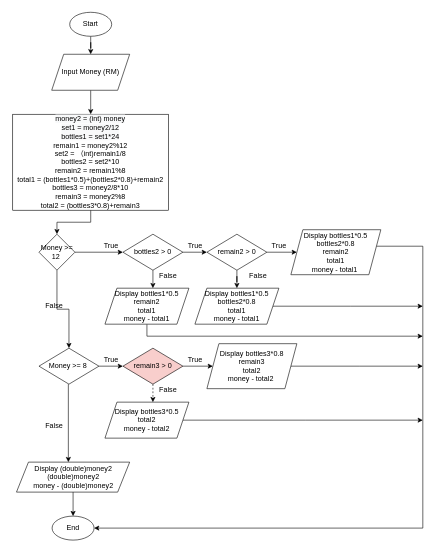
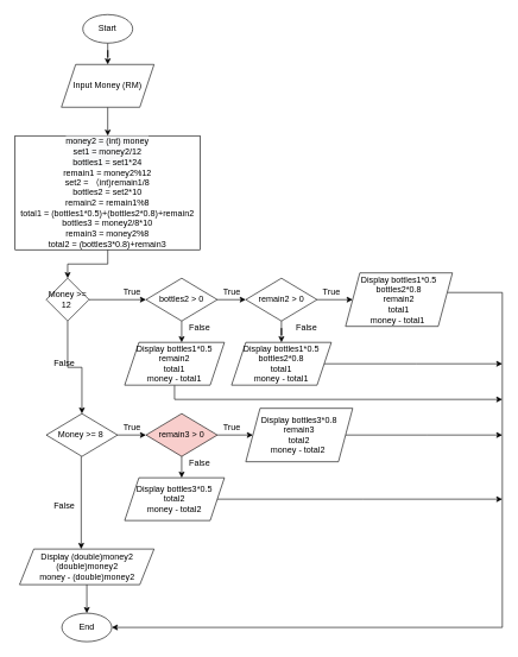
  <mxCell id="0" />
  <mxCell id="1" parent="0" />
  <mxCell id="2" style="edgeStyle=orthogonalEdgeStyle;rounded=0;orthogonalLoop=1;jettySize=auto;html=1;entryX=0.5;entryY=0;entryDx=0;entryDy=0;" edge="1" parent="1" source="3" target="5"><mxGeometry relative="1" as="geometry" /></mxCell>
  <mxCell id="3" value="Start" style="ellipse;whiteSpace=wrap;html=1;" vertex="1" parent="1"><mxGeometry x="115.25" y="20" width="70" height="40" as="geometry" /></mxCell>
  <mxCell id="4" style="edgeStyle=orthogonalEdgeStyle;rounded=0;orthogonalLoop=1;jettySize=auto;html=1;entryX=0.5;entryY=0;entryDx=0;entryDy=0;" edge="1" parent="1" source="5" target="7"><mxGeometry relative="1" as="geometry" /></mxCell>
  <mxCell id="5" value="Input Money (RM)" style="shape=parallelogram;perimeter=parallelogramPerimeter;whiteSpace=wrap;html=1;fixedSize=1;" vertex="1" parent="1"><mxGeometry x="85.25" y="90" width="130" height="60" as="geometry" /></mxCell>
  <mxCell id="6" style="edgeStyle=orthogonalEdgeStyle;rounded=0;orthogonalLoop=1;jettySize=auto;html=1;entryX=0.5;entryY=0;entryDx=0;entryDy=0;" edge="1" parent="1" source="7" target="10"><mxGeometry relative="1" as="geometry" /></mxCell>
  <mxCell id="7" value="&lt;span style=&quot;color: rgb(0 , 0 , 0) ; font-size: 12px ; font-style: normal ; font-weight: 400 ; letter-spacing: normal ; text-align: center ; text-indent: 0px ; text-transform: none ; word-spacing: 0px ; font-family: &amp;#34;helvetica&amp;#34; ; background-color: rgb(248 , 249 , 250) ; display: inline ; float: none&quot;&gt;money2 = (int) money&lt;/span&gt;&lt;br style=&quot;color: rgb(0 , 0 , 0) ; font-size: 12px ; font-style: normal ; font-weight: 400 ; letter-spacing: normal ; text-align: center ; text-indent: 0px ; text-transform: none ; word-spacing: 0px ; font-family: &amp;#34;helvetica&amp;#34; ; background-color: rgb(248 , 249 , 250)&quot;&gt;&lt;span style=&quot;color: rgb(0 , 0 , 0) ; font-size: 12px ; font-style: normal ; font-weight: 400 ; letter-spacing: normal ; text-align: center ; text-indent: 0px ; text-transform: none ; word-spacing: 0px ; font-family: &amp;#34;helvetica&amp;#34; ; background-color: rgb(248 , 249 , 250) ; display: inline ; float: none&quot;&gt;set1 = money2/12&lt;/span&gt;&lt;br style=&quot;color: rgb(0 , 0 , 0) ; font-size: 12px ; font-style: normal ; font-weight: 400 ; letter-spacing: normal ; text-align: center ; text-indent: 0px ; text-transform: none ; word-spacing: 0px ; font-family: &amp;#34;helvetica&amp;#34; ; background-color: rgb(248 , 249 , 250)&quot;&gt;&lt;span style=&quot;color: rgb(0 , 0 , 0) ; font-size: 12px ; font-style: normal ; font-weight: 400 ; letter-spacing: normal ; text-align: center ; text-indent: 0px ; text-transform: none ; word-spacing: 0px ; font-family: &amp;#34;helvetica&amp;#34; ; background-color: rgb(248 , 249 , 250) ; display: inline ; float: none&quot;&gt;bottles1 = set1*24&lt;br&gt;&lt;/span&gt;remain1 = money2%12&lt;br&gt;set2 = （int)remain1/8&lt;br&gt;bottles2 = set2*10&lt;br&gt;remain2 = remain1%8&lt;br&gt;total1 = (bottles1*0.5)+(bottles2*0.8)+remain2&lt;br&gt;bottles3 = money2/8*10&lt;br&gt;remain3 = money2%8&lt;br&gt;total2 = (bottles3*0.8)+remain3" style="rounded=0;whiteSpace=wrap;html=1;" vertex="1" parent="1"><mxGeometry x="20.25" y="190" width="260" height="160" as="geometry" /></mxCell>
  <mxCell id="8" style="edgeStyle=orthogonalEdgeStyle;rounded=0;orthogonalLoop=1;jettySize=auto;html=1;entryX=0;entryY=0.5;entryDx=0;entryDy=0;" edge="1" parent="1" source="10" target="16"><mxGeometry relative="1" as="geometry" /></mxCell>
  <mxCell id="9" style="edgeStyle=orthogonalEdgeStyle;rounded=0;orthogonalLoop=1;jettySize=auto;html=1;entryX=0.5;entryY=0;entryDx=0;entryDy=0;" edge="1" parent="1" source="10" target="20"><mxGeometry relative="1" as="geometry" /></mxCell>
  <mxCell id="10" value="Money &amp;gt;= 12&amp;nbsp;" style="rhombus;whiteSpace=wrap;html=1;" vertex="1" parent="1"><mxGeometry x="64" y="390" width="60" height="60" as="geometry" /></mxCell>
  <mxCell id="11" style="edgeStyle=orthogonalEdgeStyle;rounded=0;orthogonalLoop=1;jettySize=auto;html=1;" edge="1" parent="1" source="13" target="18"><mxGeometry relative="1" as="geometry" /></mxCell>
  <mxCell id="12" style="edgeStyle=orthogonalEdgeStyle;rounded=0;orthogonalLoop=1;jettySize=auto;html=1;entryX=0.5;entryY=0;entryDx=0;entryDy=0;" edge="1" parent="1" source="13" target="24"><mxGeometry relative="1" as="geometry" /></mxCell>
  <mxCell id="13" value="remain2 &amp;gt; 0" style="rhombus;whiteSpace=wrap;html=1;" vertex="1" parent="1"><mxGeometry x="344" y="390" width="100" height="60" as="geometry" /></mxCell>
  <mxCell id="14" style="edgeStyle=orthogonalEdgeStyle;rounded=0;orthogonalLoop=1;jettySize=auto;html=1;entryX=0;entryY=0.5;entryDx=0;entryDy=0;" edge="1" parent="1" source="16" target="13"><mxGeometry relative="1" as="geometry" /></mxCell>
  <mxCell id="15" style="edgeStyle=orthogonalEdgeStyle;rounded=0;orthogonalLoop=1;jettySize=auto;html=1;entryX=0.571;entryY=0;entryDx=0;entryDy=0;entryPerimeter=0;" edge="1" parent="1" source="16" target="22"><mxGeometry relative="1" as="geometry" /></mxCell>
  <mxCell id="16" value="bottles2 &amp;gt; 0" style="rhombus;whiteSpace=wrap;html=1;" vertex="1" parent="1"><mxGeometry x="204" y="390" width="100" height="60" as="geometry" /></mxCell>
  <mxCell id="17" style="edgeStyle=orthogonalEdgeStyle;rounded=0;orthogonalLoop=1;jettySize=auto;html=1;entryX=1;entryY=0.5;entryDx=0;entryDy=0;" edge="1" parent="1" source="18" target="44"><mxGeometry relative="1" as="geometry"><mxPoint x="694" y="880" as="targetPoint" /><Array as="points"><mxPoint x="704" y="410" /><mxPoint x="704" y="880" /></Array></mxGeometry></mxCell>
  <mxCell id="18" value="Display bottles1*0.5&lt;br&gt;bottles2*0.8&lt;br&gt;remain2&lt;br&gt;total1&lt;br&gt;money - total1&amp;nbsp;" style="shape=parallelogram;perimeter=parallelogramPerimeter;whiteSpace=wrap;html=1;fixedSize=1;" vertex="1" parent="1"><mxGeometry x="484" y="382.5" width="150" height="75" as="geometry" /></mxCell>
  <mxCell id="19" style="edgeStyle=orthogonalEdgeStyle;rounded=0;orthogonalLoop=1;jettySize=auto;html=1;entryX=0;entryY=0.5;entryDx=0;entryDy=0;" edge="1" parent="1" source="20" target="33"><mxGeometry relative="1" as="geometry" /></mxCell>
  <mxCell id="20" value="Money &amp;gt;= 8&amp;nbsp;" style="rhombus;whiteSpace=wrap;html=1;" vertex="1" parent="1"><mxGeometry x="64" y="580" width="100" height="60" as="geometry" /></mxCell>
  <mxCell id="21" style="edgeStyle=orthogonalEdgeStyle;rounded=0;orthogonalLoop=1;jettySize=auto;html=1;" edge="1" parent="1" source="22"><mxGeometry relative="1" as="geometry"><mxPoint x="704" y="560" as="targetPoint" /><Array as="points"><mxPoint x="244" y="560" /></Array></mxGeometry></mxCell>
  <mxCell id="22" value="Display bottles1*0.5&lt;br&gt;remain2&lt;br&gt;total1&lt;br&gt;money - total1" style="shape=parallelogram;perimeter=parallelogramPerimeter;whiteSpace=wrap;html=1;fixedSize=1;" vertex="1" parent="1"><mxGeometry x="174" y="480" width="140" height="60" as="geometry" /></mxCell>
  <mxCell id="23" style="edgeStyle=orthogonalEdgeStyle;rounded=0;orthogonalLoop=1;jettySize=auto;html=1;" edge="1" parent="1" source="24"><mxGeometry relative="1" as="geometry"><mxPoint x="704" y="510" as="targetPoint" /></mxGeometry></mxCell>
  <mxCell id="24" value="Display bottles1*0.5&lt;br&gt;bottles2*0.8&lt;br&gt;total1&lt;br&gt;money - total1" style="shape=parallelogram;perimeter=parallelogramPerimeter;whiteSpace=wrap;html=1;fixedSize=1;" vertex="1" parent="1"><mxGeometry x="324" y="480" width="140" height="60" as="geometry" /></mxCell>
  <mxCell id="25" value="True" style="text;html=1;align=center;verticalAlign=middle;resizable=0;points=[];autosize=1;" vertex="1" parent="1"><mxGeometry x="164" y="400" width="40" height="20" as="geometry" /></mxCell>
  <mxCell id="26" value="True" style="text;html=1;align=center;verticalAlign=middle;resizable=0;points=[];autosize=1;" vertex="1" parent="1"><mxGeometry x="304" y="400" width="40" height="20" as="geometry" /></mxCell>
  <mxCell id="27" value="True" style="text;html=1;align=center;verticalAlign=middle;resizable=0;points=[];autosize=1;" vertex="1" parent="1"><mxGeometry x="444" y="400" width="40" height="20" as="geometry" /></mxCell>
  <mxCell id="28" value="False" style="text;html=1;align=center;verticalAlign=middle;resizable=0;points=[];autosize=1;" vertex="1" parent="1"><mxGeometry x="254" y="450" width="50" height="20" as="geometry" /></mxCell>
  <mxCell id="29" value="False" style="text;html=1;align=center;verticalAlign=middle;resizable=0;points=[];autosize=1;" vertex="1" parent="1"><mxGeometry x="404" y="450" width="50" height="20" as="geometry" /></mxCell>
  <mxCell id="30" value="False" style="text;html=1;align=center;verticalAlign=middle;resizable=0;points=[];autosize=1;" vertex="1" parent="1"><mxGeometry x="64" y="500" width="50" height="20" as="geometry" /></mxCell>
  <mxCell id="31" style="edgeStyle=orthogonalEdgeStyle;rounded=0;orthogonalLoop=1;jettySize=auto;html=1;entryX=0;entryY=0.5;entryDx=0;entryDy=0;" edge="1" parent="1" source="33" target="35"><mxGeometry relative="1" as="geometry" /></mxCell>
- <mxCell id="32" style="edgeStyle=orthogonalEdgeStyle;rounded=0;orthogonalLoop=1;jettySize=auto;html=1;entryX=0.571;entryY=0;entryDx=0;entryDy=0;entryPerimeter=0;dashed=1;" edge="1" parent="1" source="33" target="37"><mxGeometry relative="1" as="geometry" /></mxCell>
+ <mxCell id="32" style="edgeStyle=orthogonalEdgeStyle;rounded=0;orthogonalLoop=1;jettySize=auto;html=1;entryX=0.571;entryY=0;entryDx=0;entryDy=0;entryPerimeter=0;" edge="1" parent="1" source="33" target="37"><mxGeometry relative="1" as="geometry" /></mxCell>
  <mxCell id="33" value="remain3 &amp;gt; 0" style="rhombus;whiteSpace=wrap;html=1;fillColor=#f8cecc;" vertex="1" parent="1"><mxGeometry x="204" y="580" width="100" height="60" as="geometry" /></mxCell>
  <mxCell id="34" style="edgeStyle=orthogonalEdgeStyle;rounded=0;orthogonalLoop=1;jettySize=auto;html=1;" edge="1" parent="1" source="35"><mxGeometry relative="1" as="geometry"><mxPoint x="704" y="610" as="targetPoint" /></mxGeometry></mxCell>
  <mxCell id="35" value="Display bottles3*0.8&lt;br&gt;remain3&lt;br&gt;total2&lt;br&gt;money - total2&amp;nbsp;" style="shape=parallelogram;perimeter=parallelogramPerimeter;whiteSpace=wrap;html=1;fixedSize=1;" vertex="1" parent="1"><mxGeometry x="344" y="572.5" width="150" height="75" as="geometry" /></mxCell>
  <mxCell id="36" style="edgeStyle=orthogonalEdgeStyle;rounded=0;orthogonalLoop=1;jettySize=auto;html=1;" edge="1" parent="1" source="37"><mxGeometry relative="1" as="geometry"><mxPoint x="704" y="700" as="targetPoint" /></mxGeometry></mxCell>
  <mxCell id="37" value="Display bottles3*0.5&lt;br&gt;total2&lt;br&gt;money - total2" style="shape=parallelogram;perimeter=parallelogramPerimeter;whiteSpace=wrap;html=1;fixedSize=1;" vertex="1" parent="1"><mxGeometry x="174" y="670" width="140" height="60" as="geometry" /></mxCell>
  <mxCell id="38" value="True" style="text;html=1;align=center;verticalAlign=middle;resizable=0;points=[];autosize=1;" vertex="1" parent="1"><mxGeometry x="164" y="590" width="40" height="20" as="geometry" /></mxCell>
  <mxCell id="39" value="True" style="text;html=1;align=center;verticalAlign=middle;resizable=0;points=[];autosize=1;" vertex="1" parent="1"><mxGeometry x="304" y="590" width="40" height="20" as="geometry" /></mxCell>
  <mxCell id="40" value="False" style="text;html=1;align=center;verticalAlign=middle;resizable=0;points=[];autosize=1;" vertex="1" parent="1"><mxGeometry x="254" y="640" width="50" height="20" as="geometry" /></mxCell>
  <mxCell id="41" style="edgeStyle=orthogonalEdgeStyle;rounded=0;orthogonalLoop=1;jettySize=auto;html=1;entryX=0.5;entryY=0;entryDx=0;entryDy=0;" edge="1" parent="1"><mxGeometry relative="1" as="geometry"><mxPoint x="113" y="640" as="sourcePoint" /><mxPoint x="113" y="770" as="targetPoint" /></mxGeometry></mxCell>
  <mxCell id="42" style="edgeStyle=orthogonalEdgeStyle;rounded=0;orthogonalLoop=1;jettySize=auto;html=1;entryX=0.5;entryY=0;entryDx=0;entryDy=0;" edge="1" parent="1" source="43" target="44"><mxGeometry relative="1" as="geometry" /></mxCell>
  <mxCell id="43" value="Display (double)money2&lt;br&gt;(double)money2&lt;br&gt;money - (double)money2" style="shape=parallelogram;perimeter=parallelogramPerimeter;whiteSpace=wrap;html=1;fixedSize=1;" vertex="1" parent="1"><mxGeometry x="26.5" y="770" width="188.75" height="50" as="geometry" /></mxCell>
  <mxCell id="44" value="End" style="ellipse;whiteSpace=wrap;html=1;" vertex="1" parent="1"><mxGeometry x="85.88" y="860" width="70" height="40" as="geometry" /></mxCell>
  <mxCell id="45" value="False" style="text;html=1;align=center;verticalAlign=middle;resizable=0;points=[];autosize=1;" vertex="1" parent="1"><mxGeometry x="64" y="700" width="50" height="20" as="geometry" /></mxCell>
